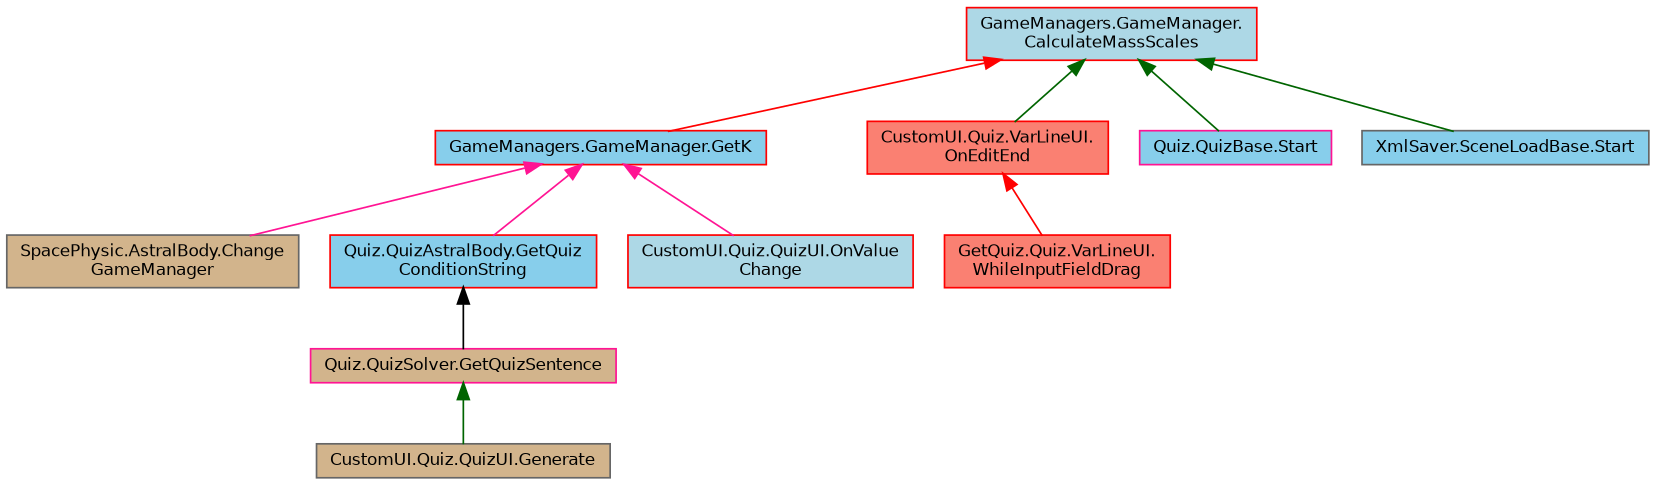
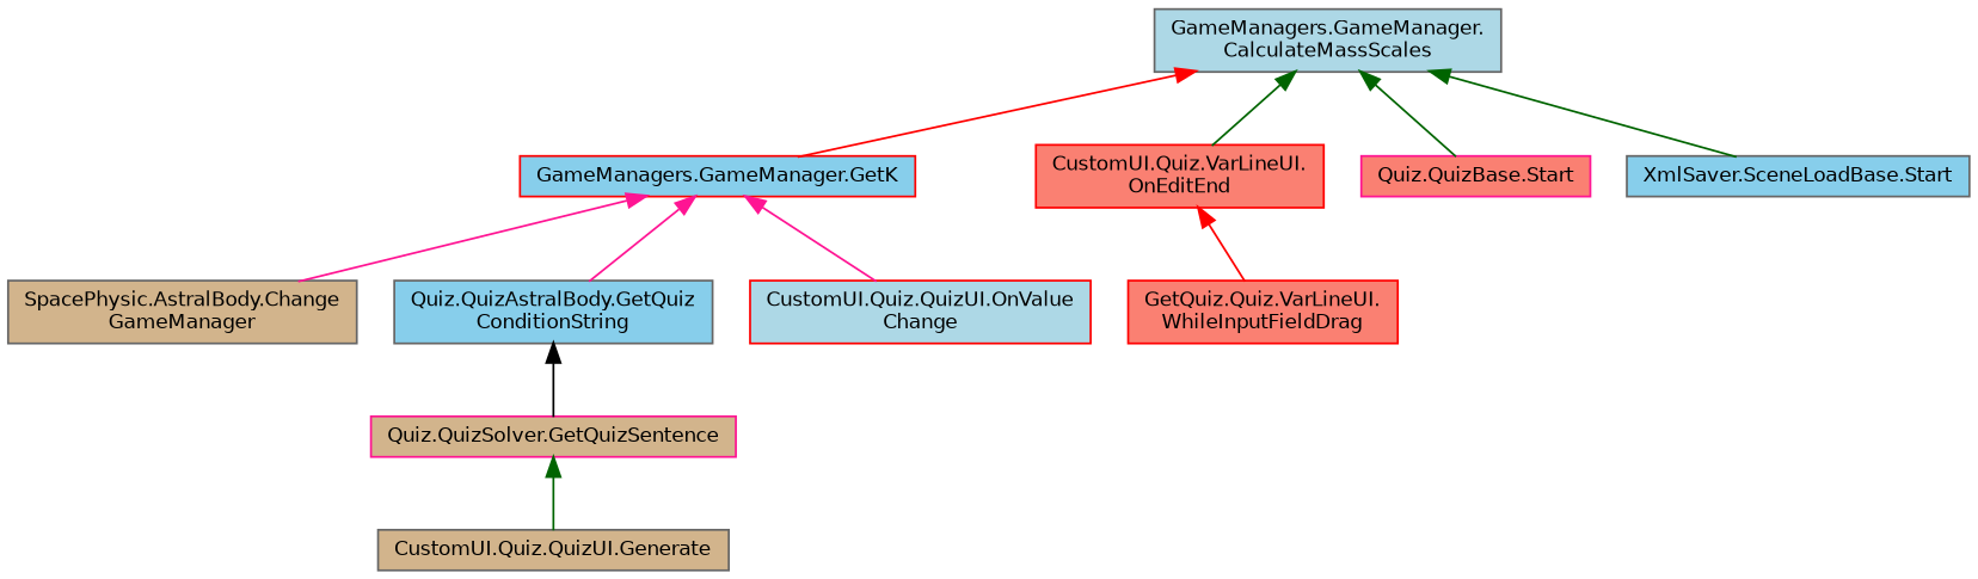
  digraph {
    rankdir=TB
    node [color=red fillcolor=skyblue fontname=Helvetica fontsize=10 shape=record style=filled]
    edge [color=darkgreen dir=back fontname=Helvetica fontsize=10 labelfontname=Helvetica labelfontsize=10 style=solid]
-   n1 [fillcolor=lightblue fontcolor=black height=0.2 label="GameManagers.GameManager.\lCalculateMassScales" width=0.4]
+   n1 [color=gray40 fillcolor=lightblue fontcolor=black height=0.2 label="GameManagers.GameManager.\lCalculateMassScales" width=0.4]
    n2 [height=0.2 label="GameManagers.GameManager.GetK" width=0.4]
    n3 [fillcolor=salmon height=0.2 label="CustomUI.Quiz.VarLineUI.\lOnEditEnd" width=0.4]
-   n4 [color=deeppink height=0.2 label="Quiz.QuizBase.Start" width=0.4]
+   n4 [color=deeppink fillcolor=salmon height=0.2 label="Quiz.QuizBase.Start" width=0.4]
    n5 [color=gray40 height=0.2 label="XmlSaver.SceneLoadBase.Start" width=0.4]
    n6 [color=gray40 fillcolor=tan height=0.2 label="SpacePhysic.AstralBody.Change\lGameManager" width=0.4]
-   n7 [height=0.2 label="Quiz.QuizAstralBody.GetQuiz\lConditionString" width=0.4]
+   n7 [color=gray40 height=0.2 label="Quiz.QuizAstralBody.GetQuiz\lConditionString" width=0.4]
    n8 [fillcolor=lightblue height=0.2 label="CustomUI.Quiz.QuizUI.OnValue\lChange" width=0.4]
    n9 [fillcolor=salmon height=0.2 label="GetQuiz.Quiz.VarLineUI.\lWhileInputFieldDrag" width=0.4]
    n10 [color=deeppink fillcolor=tan height=0.2 label="Quiz.QuizSolver.GetQuizSentence" width=0.4]
    n11 [color=gray40 fillcolor=tan height=0.2 label="CustomUI.Quiz.QuizUI.Generate" width=0.4]
    n1 -> n2 [color=red]
    n1 -> n3
    n1 -> n4
    n1 -> n5
    n2 -> n6 [color=deeppink]
    n2 -> n7 [color=deeppink]
    n2 -> n8 [color=deeppink]
    n3 -> n9 [color=red]
    n7 -> n10 [color=black]
    n10 -> n11
  }
